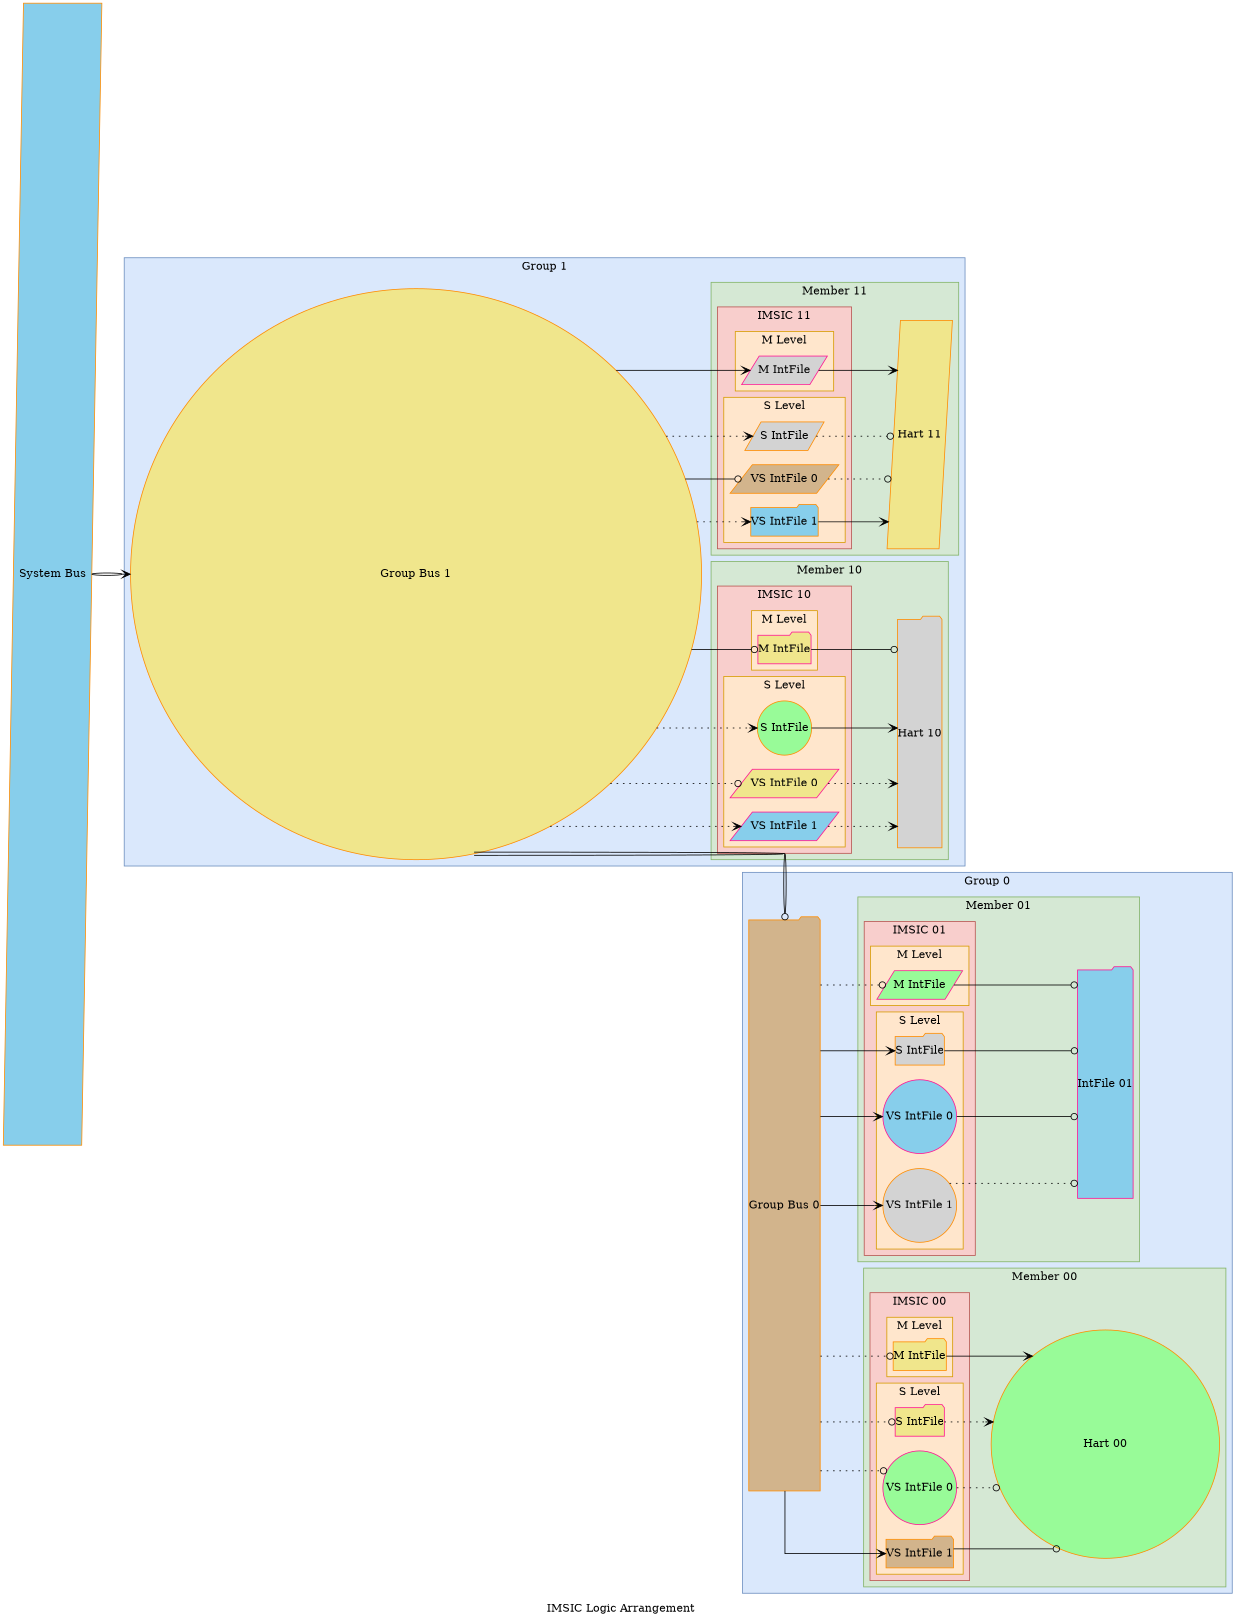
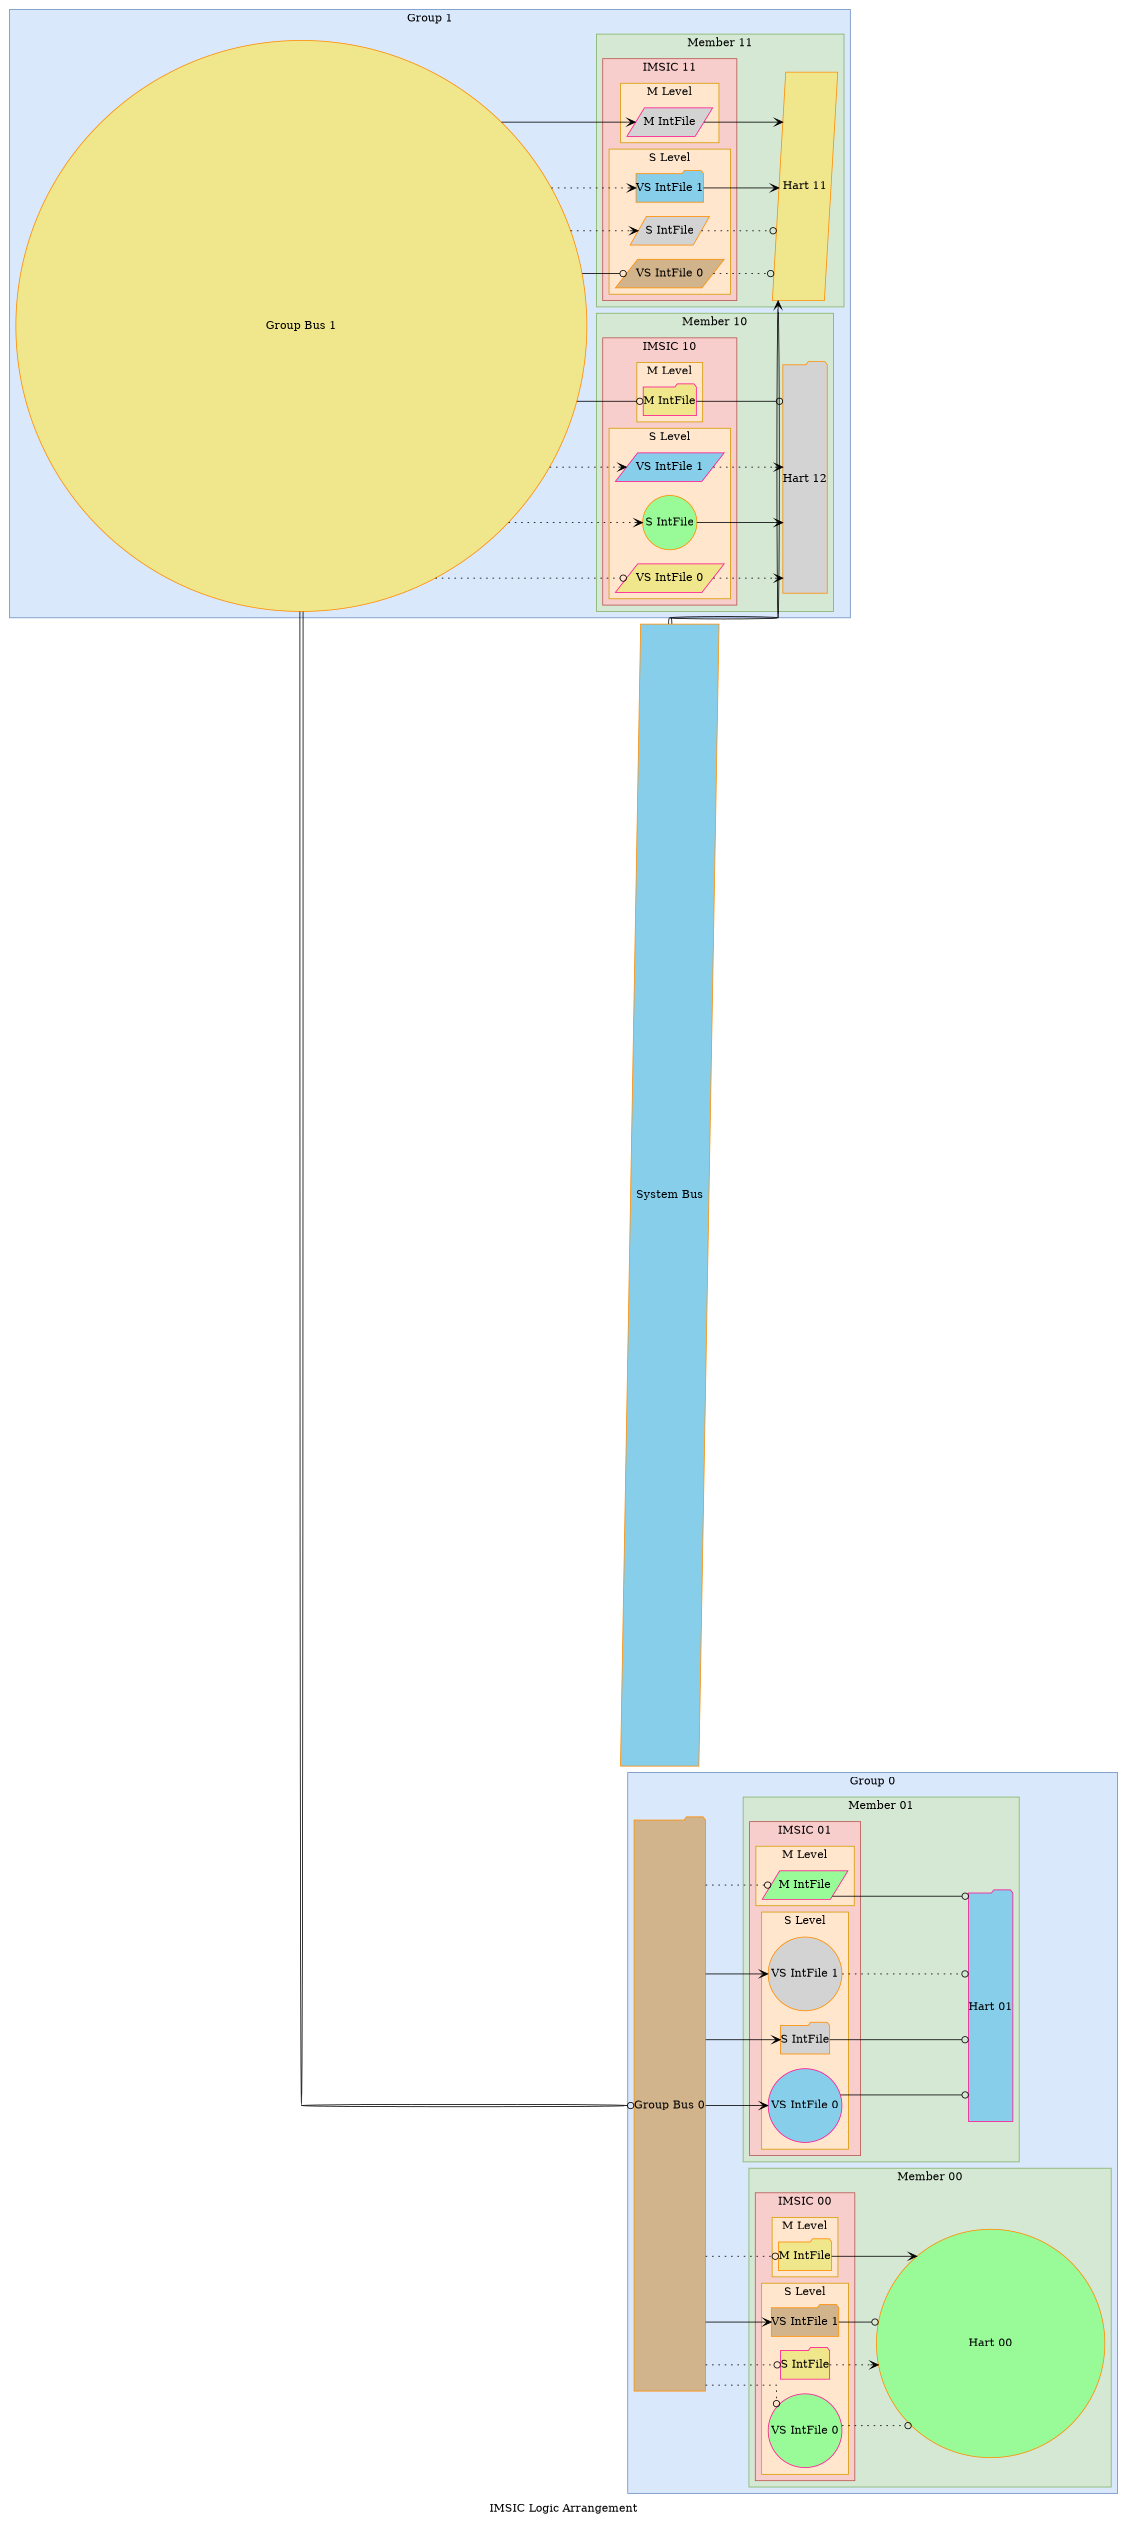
  digraph {
    label="IMSIC Logic Arrangement"
    rankdir=LR
    splines=ortho
    node [color=darkorange fillcolor=khaki margin=0 shape=folder style=filled]
    edge [arrowhead=vee style=solid]
    n1 [label="M IntFile"]
    n2 [color=deeppink label="S IntFile"]
    n3 [color=deeppink fillcolor=palegreen label="VS IntFile 0" shape=circle]
    n4 [fillcolor=tan label="VS IntFile 1"]
    n5 [fillcolor=palegreen height=4 label="Hart 00" shape=circle]
    n6 [color=deeppink fillcolor=palegreen label="M IntFile" shape=parallelogram]
    n7 [fillcolor=lightgrey label="S IntFile"]
    n8 [color=deeppink fillcolor=skyblue label="VS IntFile 0" shape=circle]
    n9 [fillcolor=lightgrey label="VS IntFile 1" shape=circle]
-   n10 [color=deeppink fillcolor=skyblue height=4 label="IntFile 01"]
+   n10 [color=deeppink fillcolor=skyblue height=4 label="Hart 01"]
    n11 [fillcolor=tan height=10 label="Group Bus 0"]
    n12 [color=deeppink label="M IntFile"]
    n13 [fillcolor=palegreen label="S IntFile" shape=circle]
    n14 [color=deeppink label="VS IntFile 0" shape=parallelogram]
    n15 [color=deeppink fillcolor=skyblue label="VS IntFile 1" shape=parallelogram]
-   n16 [fillcolor=lightgrey height=4 label="Hart 10"]
+   n16 [fillcolor=lightgrey height=4 label="Hart 12"]
    n17 [color=deeppink fillcolor=lightgrey label="M IntFile" shape=parallelogram]
    n18 [fillcolor=lightgrey label="S IntFile" shape=parallelogram]
    n19 [fillcolor=tan label="VS IntFile 0" shape=parallelogram]
    n20 [fillcolor=skyblue label="VS IntFile 1"]
    n21 [height=4 label="Hart 11" shape=parallelogram]
    n22 [height=10 label="Group Bus 1" shape=circle]
    n23 [fillcolor=skyblue height=20 label="System Bus" shape=parallelogram]
    subgraph sub_1 {
      bgcolor="#DAE8FC"
      cluster=True
      label="Group 0"
      pencolor="#6C8EBF"
      n11
      subgraph sub_2 {
        bgcolor="#D5E8D4"
        cluster=True
        label="Member 00"
        pencolor="#82B366"
        n5
        subgraph sub_3 {
          bgcolor="#F8CECC"
          cluster=True
          label="IMSIC 00"
          pencolor="#B85450"
          subgraph sub_4 {
            bgcolor="#FFE6CC"
            cluster=True
            label="M Level"
            pencolor="#D79B00"
            n1
          }
          subgraph sub_5 {
            bgcolor="#FFE6CC"
            cluster=True
            label="S Level"
            pencolor="#D79B00"
            n2
            n3
            n4
          }
        }
      }
      subgraph sub_6 {
        bgcolor="#D5E8D4"
        cluster=True
        label="Member 01"
        pencolor="#82B366"
        n10
        subgraph sub_7 {
          bgcolor="#F8CECC"
          cluster=True
          label="IMSIC 01"
          pencolor="#B85450"
          subgraph sub_8 {
            bgcolor="#FFE6CC"
            cluster=True
            label="M Level"
            pencolor="#D79B00"
            n6
          }
          subgraph sub_9 {
            bgcolor="#FFE6CC"
            cluster=True
            label="S Level"
            pencolor="#D79B00"
            n7
            n8
            n9
          }
        }
      }
    }
    subgraph sub_10 {
      bgcolor="#DAE8FC"
      cluster=True
      label="Group 1"
      pencolor="#6C8EBF"
      n22
      subgraph sub_11 {
        bgcolor="#D5E8D4"
        cluster=True
        label="Member 10"
        pencolor="#82B366"
        n16
        subgraph sub_12 {
          bgcolor="#F8CECC"
          cluster=True
          label="IMSIC 10"
          pencolor="#B85450"
          subgraph sub_13 {
            bgcolor="#FFE6CC"
            cluster=True
            label="M Level"
            pencolor="#D79B00"
            n12
          }
          subgraph sub_14 {
            bgcolor="#FFE6CC"
            cluster=True
            label="S Level"
            pencolor="#D79B00"
            n13
            n14
            n15
          }
        }
      }
      subgraph sub_15 {
        bgcolor="#D5E8D4"
        cluster=True
        label="Member 11"
        pencolor="#82B366"
        n21
        subgraph sub_16 {
          bgcolor="#F8CECC"
          cluster=True
          label="IMSIC 11"
          pencolor="#B85450"
          subgraph sub_17 {
            bgcolor="#FFE6CC"
            cluster=True
            label="M Level"
            pencolor="#D79B00"
            n17
          }
          subgraph sub_18 {
            bgcolor="#FFE6CC"
            cluster=True
            label="S Level"
            pencolor="#D79B00"
            n18
            n19
            n20
          }
        }
      }
    }
    n1 -> n5
    n2 -> n5 [style=dotted]
    n3 -> n5 [arrowhead=odot style=dotted]
    n4 -> n5 [arrowhead=odot]
    n6 -> n10 [arrowhead=odot]
    n7 -> n10 [arrowhead=odot]
    n8 -> n10 [arrowhead=odot]
    n9 -> n10 [arrowhead=odot style=dotted]
    n11 -> n1 [arrowhead=odot style=dotted]
    n11 -> n2 [arrowhead=odot style=dotted]
    n11 -> n3 [arrowhead=odot style=dotted]
    n11 -> n4
    n11 -> n6 [arrowhead=odot style=dotted]
    n11 -> n7
    n11 -> n8
    n11 -> n9
    n12 -> n16 [arrowhead=odot]
    n13 -> n16
    n14 -> n16 [style=dotted]
    n15 -> n16 [style=dotted]
    n17 -> n21
    n18 -> n21 [arrowhead=odot style=dotted]
    n19 -> n21 [arrowhead=odot style=dotted]
    n20 -> n21
    n22 -> n11 [arrowhead=odot color="black:invis:black"]
    n22 -> n12 [arrowhead=odot]
    n22 -> n13 [style=dotted]
    n22 -> n14 [arrowhead=odot style=dotted]
    n22 -> n15 [style=dotted]
    n22 -> n17
    n22 -> n18 [style=dotted]
    n22 -> n19 [arrowhead=odot]
    n22 -> n20 [style=dotted]
-   n23 -> n22 [color="black:invis:black"]
+   n23 -> n21 [color="black:invis:black"]
  }
